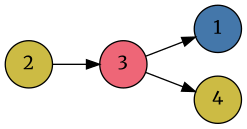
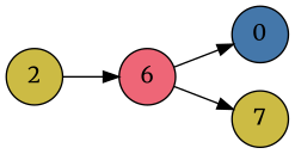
  digraph {
    fontname=Merriweather
    rankdir=LR
    node [fillcolor="#CCBB44" fontname=Merriweather shape=circle style=filled]
    edge [fontname=Merriweather]
-   1 [fillcolor="#4477AA"]
-   3 [fillcolor="#EE6677"]
+   1 [fillcolor="#4477AA" label=0]
+   3 [fillcolor="#EE6677" label=6]
    2
-   4
+   4 [label=7]
    3 -> 1
    3 -> 4
    2 -> 3
  }
